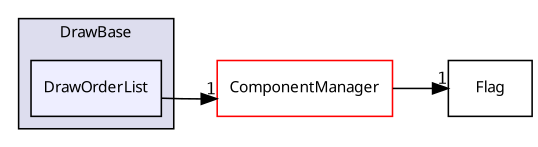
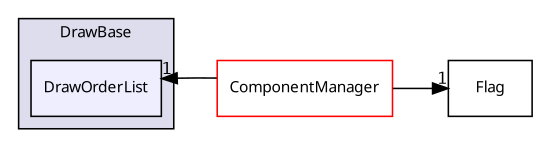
  digraph {
    compound=true
    fontname="Noto Sans"
    rankdir=LR
    node [fontname="Noto Sans" fontsize=10 shape=box style=filled]
    edge [fontname="Noto Sans" headlabel=1 labeldistance=1.5 labelfontname=Helvetica labelfontsize=10]
    n1 [fillcolor="#eeeeff" label=DrawOrderList pencolor=black]
    n2 [color=red fillcolor=white label=ComponentManager]
    n3 [label=Flag style=""]
    subgraph cluster_1 {
      bgcolor="#ddddee"
      fontsize=10
      label=DrawBase
      pencolor=black
      n1
    }
-   n1 -> n2
+   n2 -> n1
    n2 -> n3
  }
